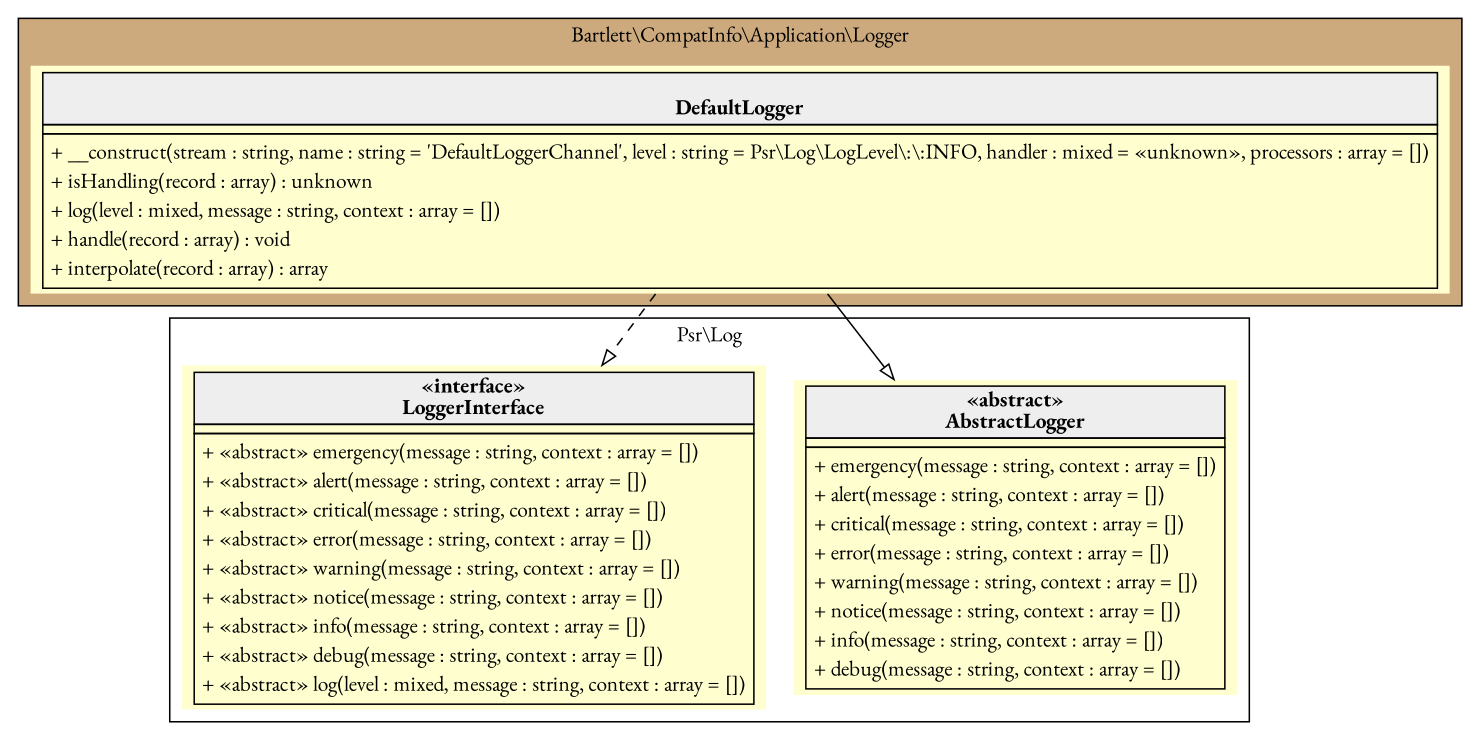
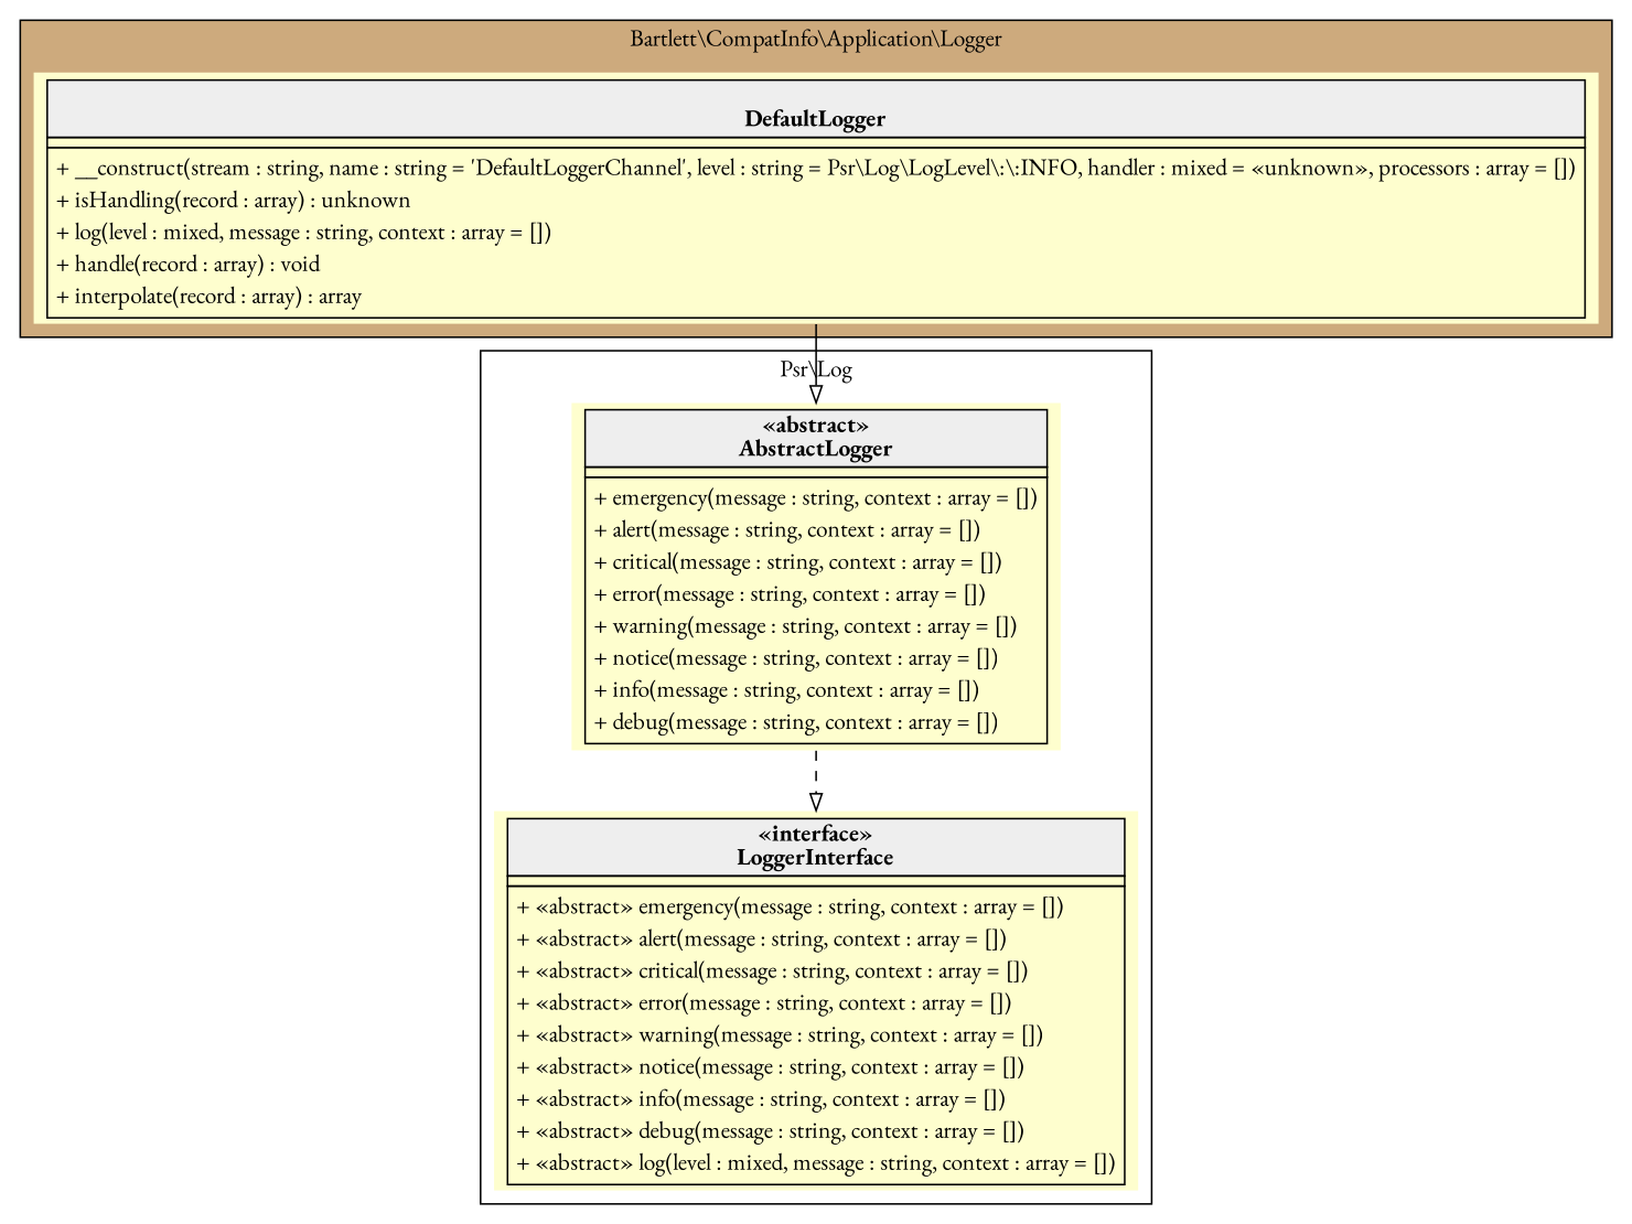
  digraph {
    fontname="EB Garamond"
    rankdir=TB
    node [fillcolor="#FEFECE" fontname="EB Garamond" shape=none style=filled]
    edge [arrowhead=empty fontname="EB Garamond"]
    n1 [label=< <table cellspacing="0" border="0" cellborder="1">     <tr><td bgcolor="#eeeeee"><b><br/>DefaultLogger</b></td></tr>     <tr><td></td></tr>     <tr><td><table border="0" cellspacing="0" cellpadding="2">     <tr><td align="left">+ __construct(stream : string, name : string = 'DefaultLoggerChannel', level : string = Psr\\Log\\LogLevel\:\:INFO, handler : mixed = «unknown», processors : array = [])</td></tr>     <tr><td align="left">+ isHandling(record : array) : unknown</td></tr>     <tr><td align="left">+ log(level : mixed, message : string, context : array = [])</td></tr>     <tr><td align="left">+ handle(record : array) : void</td></tr>     <tr><td align="left">+ interpolate(record : array) : array</td></tr> </table></td></tr> </table>>]
    n2 [label=< <table cellspacing="0" border="0" cellborder="1">     <tr><td bgcolor="#eeeeee"><b>«abstract»<br/>AbstractLogger</b></td></tr>     <tr><td></td></tr>     <tr><td><table border="0" cellspacing="0" cellpadding="2">     <tr><td align="left">+ emergency(message : string, context : array = [])</td></tr>     <tr><td align="left">+ alert(message : string, context : array = [])</td></tr>     <tr><td align="left">+ critical(message : string, context : array = [])</td></tr>     <tr><td align="left">+ error(message : string, context : array = [])</td></tr>     <tr><td align="left">+ warning(message : string, context : array = [])</td></tr>     <tr><td align="left">+ notice(message : string, context : array = [])</td></tr>     <tr><td align="left">+ info(message : string, context : array = [])</td></tr>     <tr><td align="left">+ debug(message : string, context : array = [])</td></tr> </table></td></tr> </table>>]
    n3 [label=< <table cellspacing="0" border="0" cellborder="1">     <tr><td bgcolor="#eeeeee"><b>«interface»<br/>LoggerInterface</b></td></tr>     <tr><td></td></tr>     <tr><td><table border="0" cellspacing="0" cellpadding="2">     <tr><td align="left">+ «abstract» emergency(message : string, context : array = [])</td></tr>     <tr><td align="left">+ «abstract» alert(message : string, context : array = [])</td></tr>     <tr><td align="left">+ «abstract» critical(message : string, context : array = [])</td></tr>     <tr><td align="left">+ «abstract» error(message : string, context : array = [])</td></tr>     <tr><td align="left">+ «abstract» warning(message : string, context : array = [])</td></tr>     <tr><td align="left">+ «abstract» notice(message : string, context : array = [])</td></tr>     <tr><td align="left">+ «abstract» info(message : string, context : array = [])</td></tr>     <tr><td align="left">+ «abstract» debug(message : string, context : array = [])</td></tr>     <tr><td align="left">+ «abstract» log(level : mixed, message : string, context : array = [])</td></tr> </table></td></tr> </table>>]
    subgraph cluster_1 {
      bgcolor=burlywood3
      label="Bartlett\\CompatInfo\\Application\\Logger"
      n1
    }
    subgraph cluster_2 {
      label="Psr\\Log"
      n2
      n3
    }
    n1 -> n2 [style=filled]
-   n1 -> n3 [style=dashed]
+   n2 -> n3 [style=dashed]
  }
